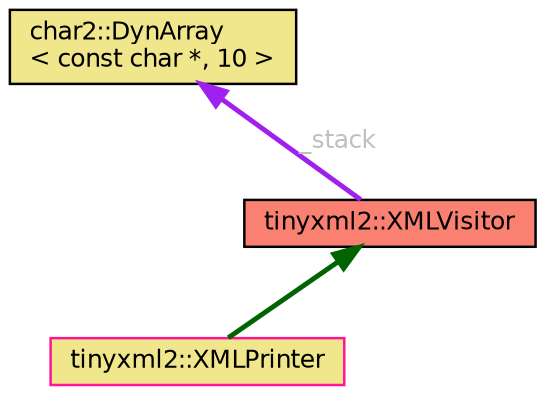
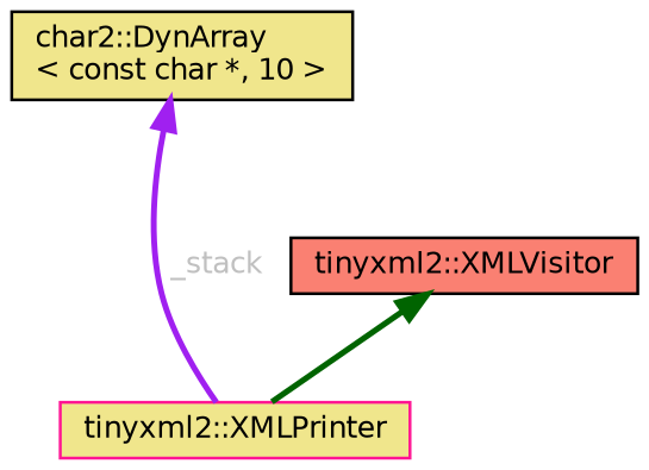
  digraph {
    node [color=black fillcolor=khaki fontname=Helvetica fontsize=10 shape=box style=filled]
    edge [dir=back fontname=Helvetica fontsize=10 labelfontname=Helvetica labelfontsize=10 style=bold]
    n1 [color=deeppink fontcolor=black height=0.2 label="tinyxml2::XMLPrinter" width=0.4]
    n2 [fillcolor=salmon height=0.2 label="tinyxml2::XMLVisitor" width=0.4]
    n3 [height=0.2 label="char2::DynArray\l\< const char *, 10 \>" width=0.4]
    n2 -> n1 [color=darkgreen]
-   n3 -> n2 [color=purple fontcolor=grey label=" _stack"]
+   n3 -> n1 [color=purple fontcolor=grey label=" _stack"]
  }
